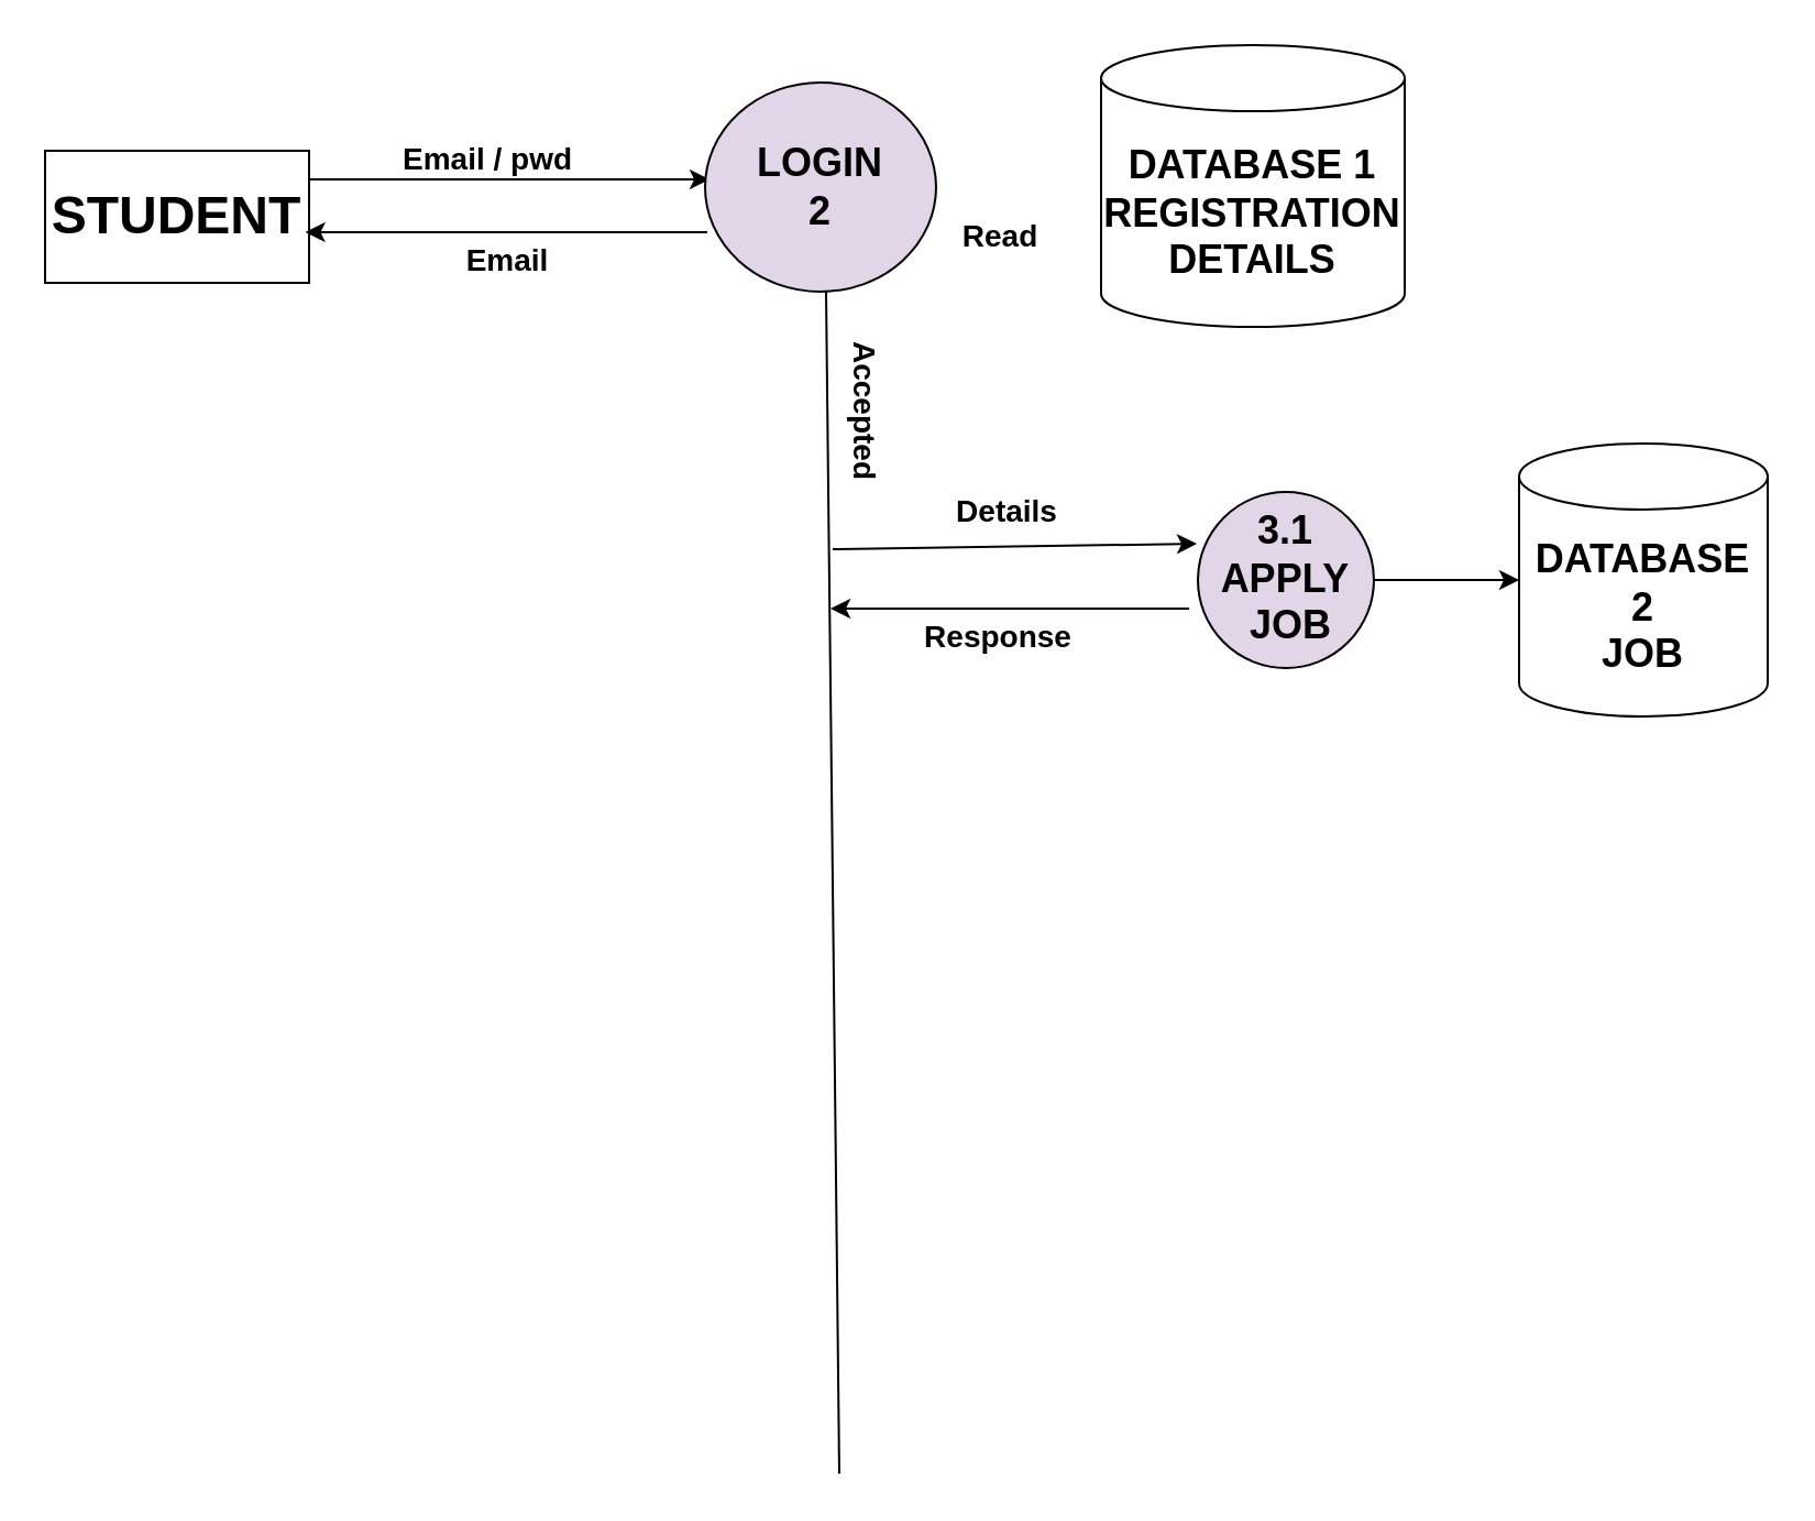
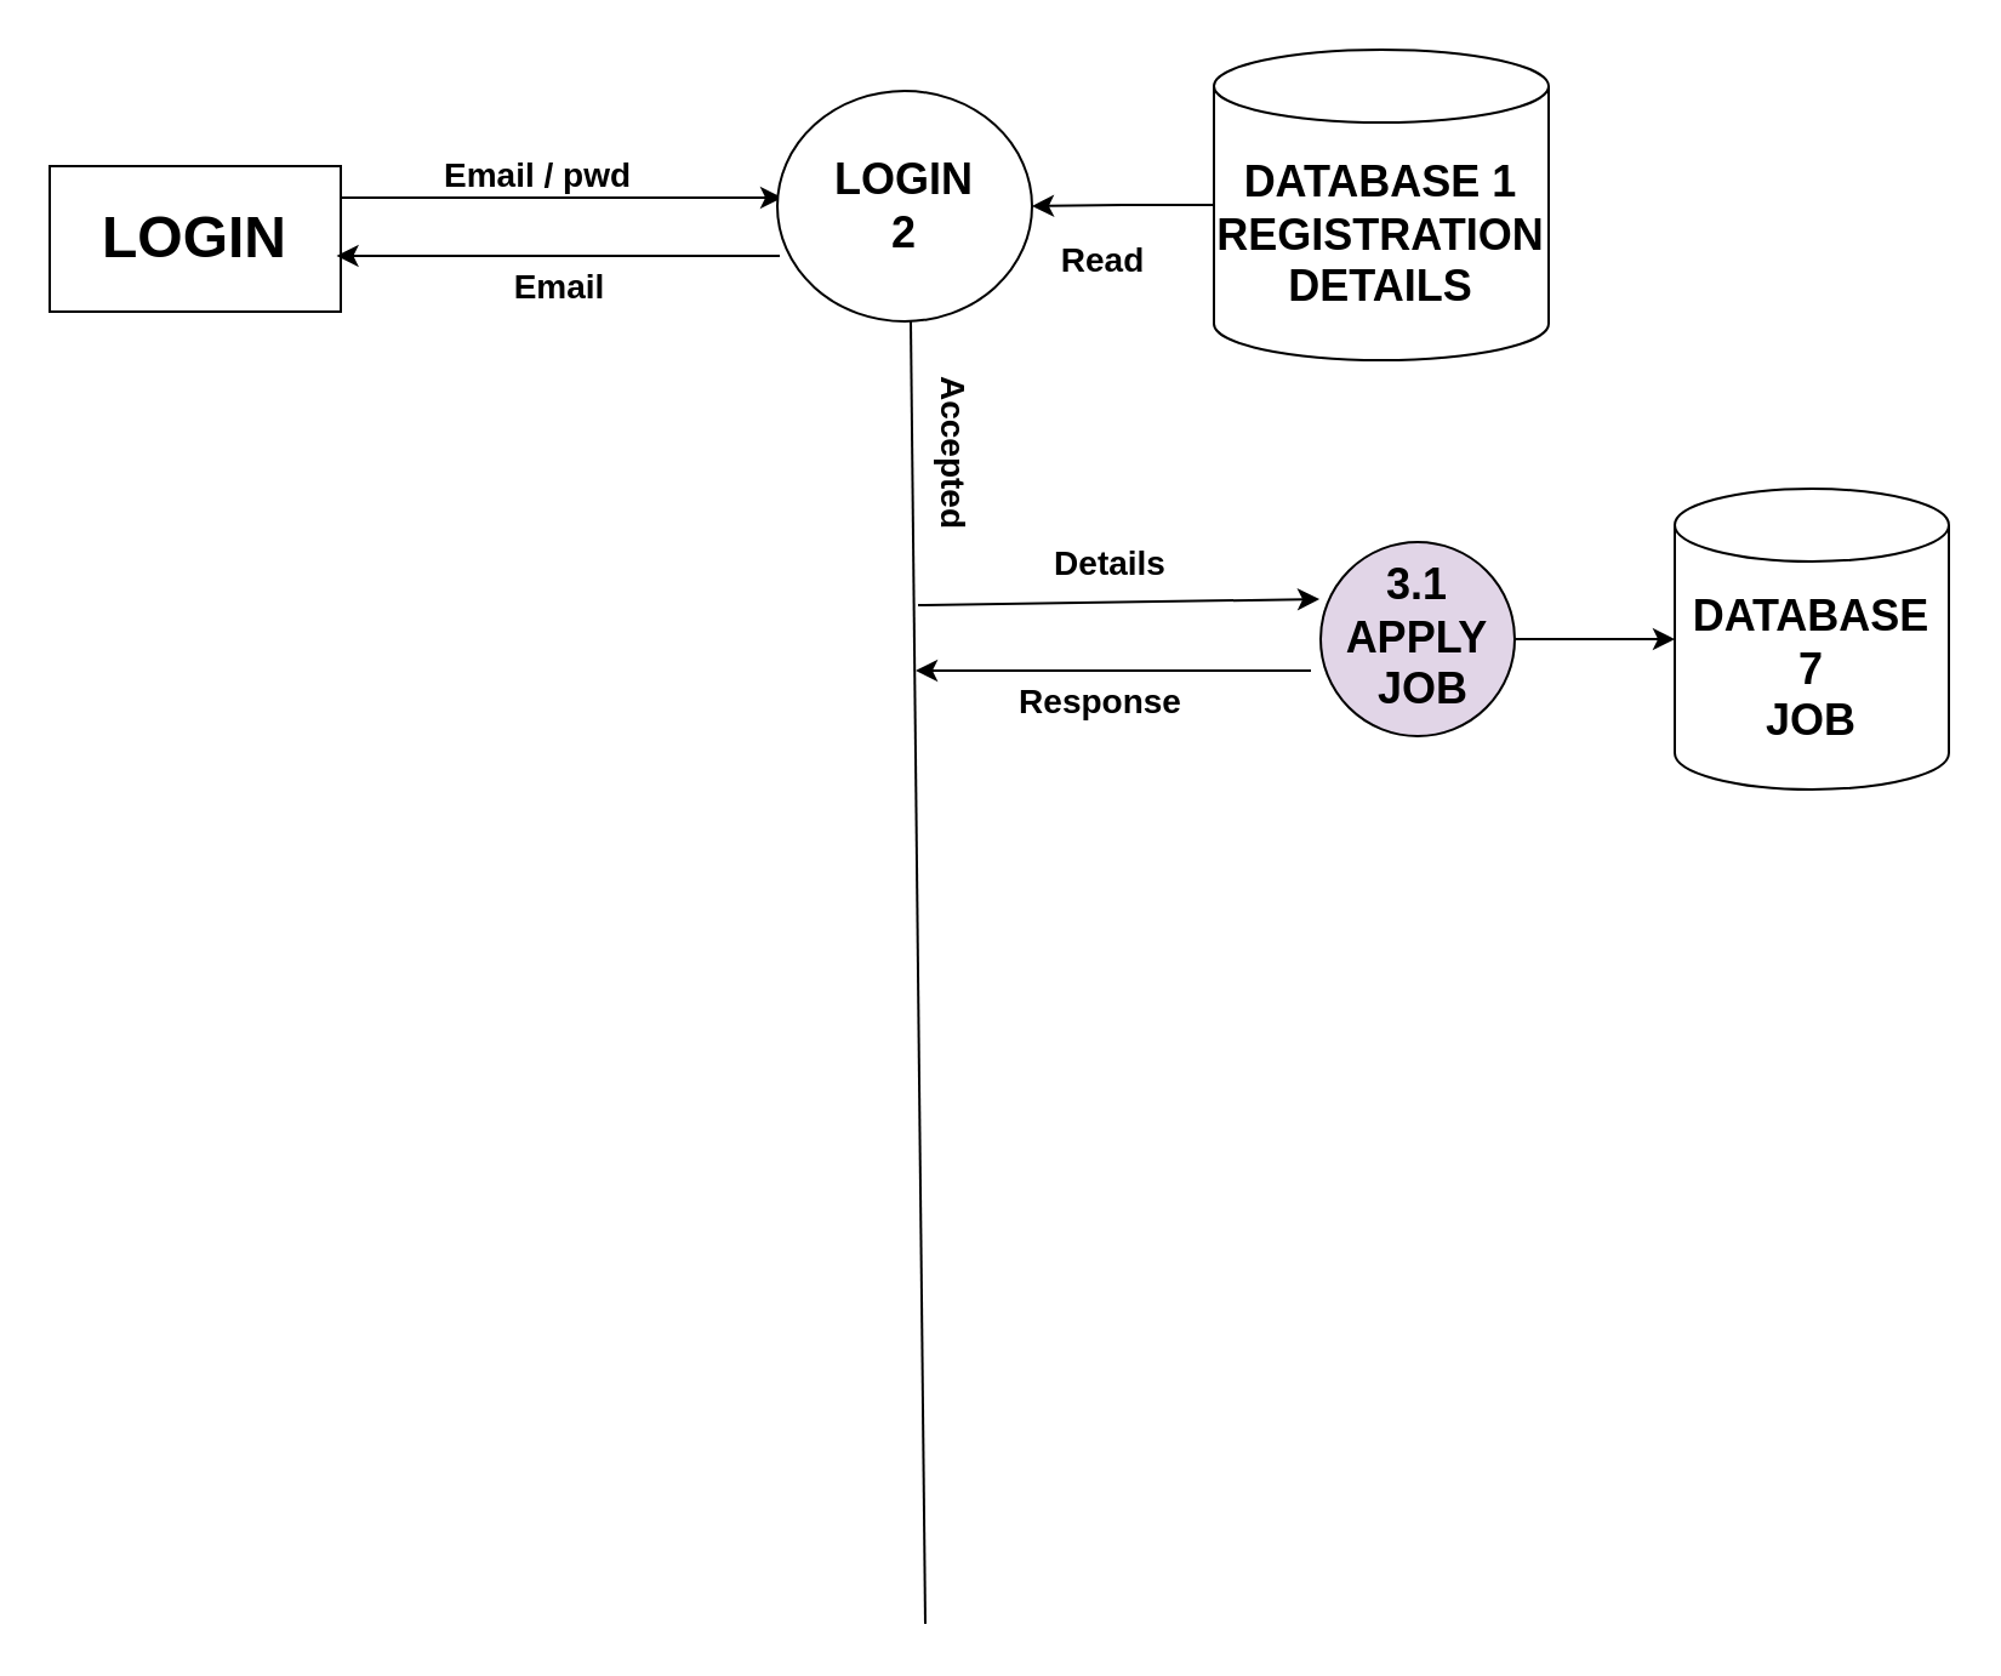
  <mxCell id="0" />
  <mxCell id="1" parent="0" />
  <mxCell id="2" style="edgeStyle=orthogonalEdgeStyle;rounded=0;orthogonalLoop=1;jettySize=auto;html=1;" edge="1" parent="1"><mxGeometry relative="1" as="geometry"><mxPoint x="322.008" y="81" as="targetPoint" /><mxPoint x="137" y="81" as="sourcePoint" /></mxGeometry></mxCell>
- <mxCell id="3" value="&lt;font style=&quot;font-size: 24px;&quot;&gt;&lt;b&gt;STUDENT&lt;/b&gt;&lt;/font&gt;" style="whiteSpace=wrap;html=1;" vertex="1" parent="1"><mxGeometry x="20" y="68" width="120" height="60" as="geometry" /></mxCell>
+ <mxCell id="3" value="&lt;font style=&quot;font-size: 24px;&quot;&gt;&lt;b&gt;LOGIN&lt;/b&gt;&lt;/font&gt;" style="whiteSpace=wrap;html=1;" vertex="1" parent="1"><mxGeometry x="20" y="68" width="120" height="60" as="geometry" /></mxCell>
  <mxCell id="4" style="edgeStyle=orthogonalEdgeStyle;rounded=0;orthogonalLoop=1;jettySize=auto;html=1;" edge="1" parent="1"><mxGeometry relative="1" as="geometry"><mxPoint x="138.258" y="105" as="targetPoint" /><mxPoint x="321" y="105" as="sourcePoint" /></mxGeometry></mxCell>
- <mxCell id="5" value="&lt;font style=&quot;&quot;&gt;&lt;b style=&quot;&quot;&gt;&lt;font style=&quot;font-size: 18px;&quot;&gt;LOGIN&lt;br&gt;2&lt;/font&gt;&lt;br&gt;&lt;/b&gt;&lt;/font&gt;" style="ellipse;whiteSpace=wrap;html=1;fillColor=#e1d5e7;" vertex="1" parent="1"><mxGeometry x="320" y="37" width="105" height="95" as="geometry" /></mxCell>
+ <mxCell id="5" value="&lt;font style=&quot;&quot;&gt;&lt;b style=&quot;&quot;&gt;&lt;font style=&quot;font-size: 18px;&quot;&gt;LOGIN&lt;br&gt;2&lt;/font&gt;&lt;br&gt;&lt;/b&gt;&lt;/font&gt;" style="ellipse;whiteSpace=wrap;html=1;" vertex="1" parent="1"><mxGeometry x="320" y="37" width="105" height="95" as="geometry" /></mxCell>
  <mxCell id="6" value="&lt;b&gt;&lt;font style=&quot;font-size: 14px;&quot;&gt;Email / pwd&lt;/font&gt;&lt;/b&gt;" style="text;html=1;align=center;verticalAlign=middle;resizable=0;points=[];autosize=1;strokeColor=none;fillColor=none;" vertex="1" parent="1"><mxGeometry x="173" y="57" width="95" height="29" as="geometry" /></mxCell>
  <mxCell id="7" value="&lt;b&gt;&lt;font style=&quot;font-size: 14px;&quot;&gt;Email&lt;/font&gt;&lt;/b&gt;" style="text;html=1;align=center;verticalAlign=middle;resizable=0;points=[];autosize=1;strokeColor=none;fillColor=none;" vertex="1" parent="1"><mxGeometry x="192" y="103" width="76" height="29" as="geometry" /></mxCell>
+ <mxCell id="8" style="edgeStyle=orthogonalEdgeStyle;rounded=0;orthogonalLoop=1;jettySize=auto;html=1;" edge="1" parent="1" source="9" target="5"><mxGeometry relative="1" as="geometry" /></mxCell>
  <mxCell id="9" value="&lt;b&gt;&lt;font style=&quot;font-size: 18px;&quot;&gt;DATABASE 1&lt;br&gt;REGISTRATION&lt;br&gt;DETAILS&lt;/font&gt;&lt;/b&gt;" style="shape=cylinder3;whiteSpace=wrap;html=1;boundedLbl=1;backgroundOutline=1;size=15;" vertex="1" parent="1"><mxGeometry x="500" y="20" width="138" height="128" as="geometry" /></mxCell>
  <mxCell id="10" value="&lt;b&gt;&lt;font style=&quot;font-size: 14px;&quot;&gt;Read&lt;/font&gt;&lt;/b&gt;" style="text;html=1;align=center;verticalAlign=middle;resizable=0;points=[];autosize=1;strokeColor=none;fillColor=none;" vertex="1" parent="1"><mxGeometry x="428" y="92" width="52" height="29" as="geometry" /></mxCell>
  <mxCell id="11" value="" style="endArrow=none;html=1;rounded=0;" edge="1" parent="1"><mxGeometry width="50" height="50" relative="1" as="geometry"><mxPoint x="381" y="669" as="sourcePoint" /><mxPoint x="375" y="132" as="targetPoint" /></mxGeometry></mxCell>
  <mxCell id="12" value="&lt;font style=&quot;font-size: 14px;&quot;&gt;&lt;b&gt;Accepted&lt;/b&gt;&lt;/font&gt;" style="text;html=1;align=center;verticalAlign=middle;resizable=0;points=[];autosize=1;strokeColor=none;fillColor=none;rotation=90;" vertex="1" parent="1"><mxGeometry x="353" y="171" width="81" height="29" as="geometry" /></mxCell>
  <mxCell id="13" style="edgeStyle=orthogonalEdgeStyle;rounded=0;orthogonalLoop=1;jettySize=auto;html=1;" edge="1" parent="1"><mxGeometry relative="1" as="geometry"><mxPoint x="377.008" y="276" as="targetPoint" /><mxPoint x="540" y="276" as="sourcePoint" /></mxGeometry></mxCell>
  <mxCell id="14" style="edgeStyle=orthogonalEdgeStyle;rounded=0;orthogonalLoop=1;jettySize=auto;html=1;" edge="1" parent="1" source="15" target="19"><mxGeometry relative="1" as="geometry" /></mxCell>
  <mxCell id="15" value="&lt;b&gt;&lt;font style=&quot;font-size: 18px;&quot;&gt;3.1&lt;br&gt;APPLY&lt;br&gt;&amp;nbsp;JOB&lt;/font&gt;&lt;/b&gt;" style="ellipse;whiteSpace=wrap;html=1;fillColor=#e1d5e7;" vertex="1" parent="1"><mxGeometry x="544" y="223" width="80" height="80" as="geometry" /></mxCell>
  <mxCell id="16" value="" style="endArrow=classic;html=1;rounded=0;entryX=-0.006;entryY=0.294;entryDx=0;entryDy=0;entryPerimeter=0;" edge="1" parent="1" target="15"><mxGeometry width="50" height="50" relative="1" as="geometry"><mxPoint x="378" y="249" as="sourcePoint" /><mxPoint x="535" y="251" as="targetPoint" /></mxGeometry></mxCell>
  <mxCell id="17" value="&lt;b&gt;&lt;font style=&quot;font-size: 14px;&quot;&gt;Details&lt;/font&gt;&lt;/b&gt;" style="text;html=1;align=center;verticalAlign=middle;resizable=0;points=[];autosize=1;strokeColor=none;fillColor=none;" vertex="1" parent="1"><mxGeometry x="425" y="217" width="64" height="29" as="geometry" /></mxCell>
  <mxCell id="18" value="&lt;b&gt;&lt;font style=&quot;font-size: 14px;&quot;&gt;Response&lt;/font&gt;&lt;/b&gt;" style="text;html=1;align=center;verticalAlign=middle;resizable=0;points=[];autosize=1;strokeColor=none;fillColor=none;" vertex="1" parent="1"><mxGeometry x="410" y="274" width="85" height="29" as="geometry" /></mxCell>
- <mxCell id="19" value="&lt;b&gt;&lt;font style=&quot;font-size: 18px;&quot;&gt;DATABASE 2&lt;br&gt;JOB&lt;br&gt;&lt;/font&gt;&lt;/b&gt;" style="shape=cylinder3;whiteSpace=wrap;html=1;boundedLbl=1;backgroundOutline=1;size=15;" vertex="1" parent="1"><mxGeometry x="690" y="201" width="113" height="124" as="geometry" /></mxCell>
+ <mxCell id="19" value="&lt;b&gt;&lt;font style=&quot;font-size: 18px;&quot;&gt;DATABASE 7&lt;br&gt;JOB&lt;br&gt;&lt;/font&gt;&lt;/b&gt;" style="shape=cylinder3;whiteSpace=wrap;html=1;boundedLbl=1;backgroundOutline=1;size=15;" vertex="1" parent="1"><mxGeometry x="690" y="201" width="113" height="124" as="geometry" /></mxCell>
